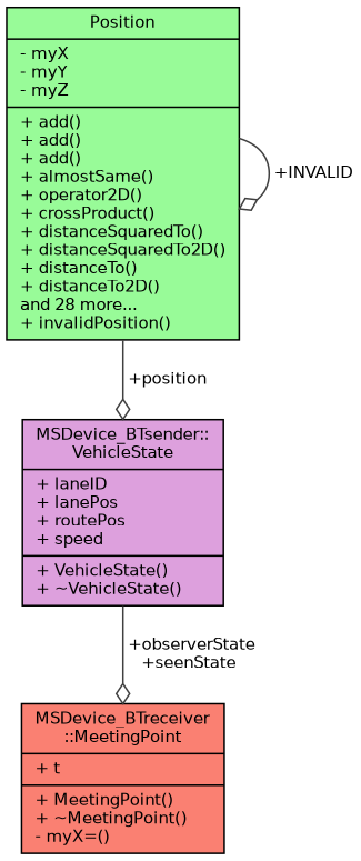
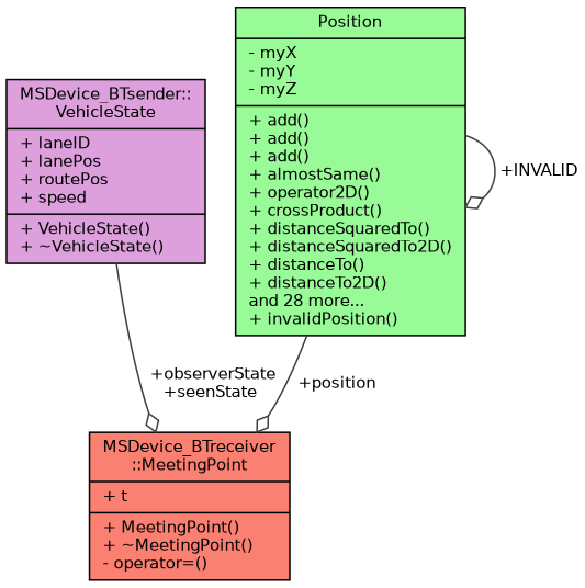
  digraph {
    node [color=black fontname=Helvetica fontsize=10 shape=record style=filled]
    edge [arrowhead=odiamond color=grey25 fontname=Helvetica fontsize=10 labelfontname=Helvetica labelfontsize=10 style=solid]
-   n1 [fillcolor=salmon fontcolor=black height=0.2 label="{MSDevice_BTreceiver\l::MeetingPoint\n|+ t\l|+ MeetingPoint()\l+ ~MeetingPoint()\l- myX=()\l}" width=0.4]
+   n1 [fillcolor=salmon fontcolor=black height=0.2 label="{MSDevice_BTreceiver\l::MeetingPoint\n|+ t\l|+ MeetingPoint()\l+ ~MeetingPoint()\l- operator=()\l}" width=0.4]
    n2 [fillcolor=plum height=0.2 label="{MSDevice_BTsender::\lVehicleState\n|+ laneID\l+ lanePos\l+ routePos\l+ speed\l|+ VehicleState()\l+ ~VehicleState()\l}" width=0.4]
    n3 [fillcolor=palegreen height=0.2 label="{Position\n|- myX\l- myY\l- myZ\l|+ add()\l+ add()\l+ add()\l+ almostSame()\l+ operator2D()\l+ crossProduct()\l+ distanceSquaredTo()\l+ distanceSquaredTo2D()\l+ distanceTo()\l+ distanceTo2D()\land 28 more...\l+ invalidPosition()\l}" width=0.4]
    n2 -> n1 [label=" +observerState\n+seenState"]
-   n3 -> n2 [label=" +position"]
+   n3 -> n1 [label=" +position"]
    n3 -> n3 [label=" +INVALID"]
  }
